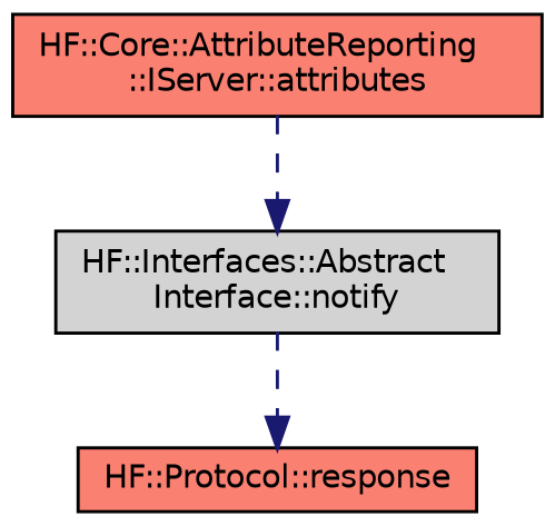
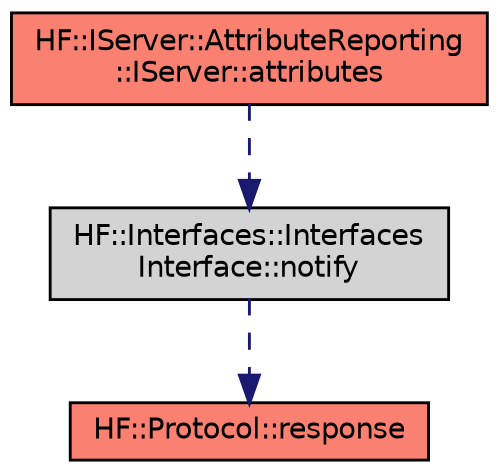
  digraph {
    rankdir=TB
    node [color=black fillcolor=salmon fontname=Helvetica fontsize=10 shape=record style=filled]
    edge [color=midnightblue fontname=Helvetica fontsize=10 labelfontname=Helvetica labelfontsize=10 style=dashed]
-   n1 [fontcolor=black height=0.2 label="HF::Core::AttributeReporting\l::IServer::attributes" width=0.4]
-   n2 [fillcolor=lightgrey height=0.2 label="HF::Interfaces::Abstract\lInterface::notify" width=0.4]
+   n1 [fontcolor=black height=0.2 label="HF::IServer::AttributeReporting\l::IServer::attributes" width=0.4]
+   n2 [fillcolor=lightgrey height=0.2 label="HF::Interfaces::Interfaces\lInterface::notify" width=0.4]
    n3 [height=0.2 label="HF::Protocol::response" width=0.4]
    n1 -> n2
    n2 -> n3
  }
